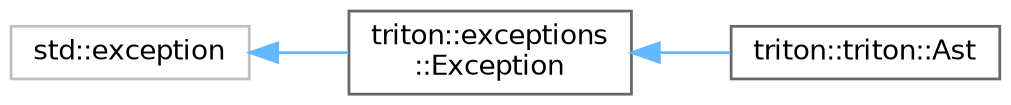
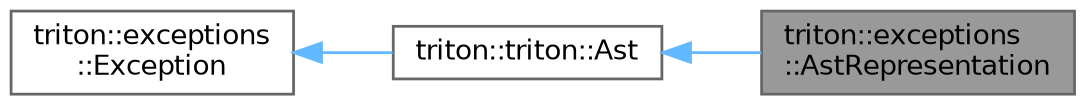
  digraph {
    rankdir=LR
    node [color=gray40 fillcolor=white fontname=Helvetica fontsize=10 shape=box style=filled]
    edge [color=steelblue1 dir=back fontname=Helvetica fontsize=10 labelfontname=Helvetica labelfontsize=10 style=solid]
+   n1 [fillcolor=grey60 fontcolor=black height=0.2 label="triton::exceptions\l::AstRepresentation" width=0.4]
    n2 [height=0.2 label="triton::triton::Ast" width=0.4]
    n3 [height=0.2 label="triton::exceptions\l::Exception" width=0.4]
-   n4 [color=grey75 height=0.2 label="std::exception" width=0.4]
+   n2 -> n1
    n3 -> n2
-   n4 -> n3
  }
